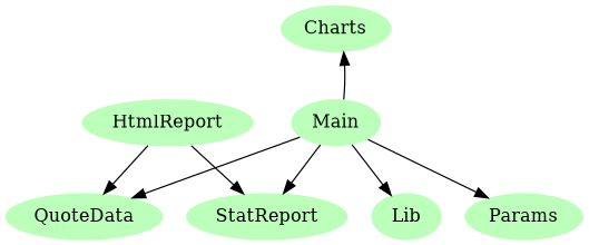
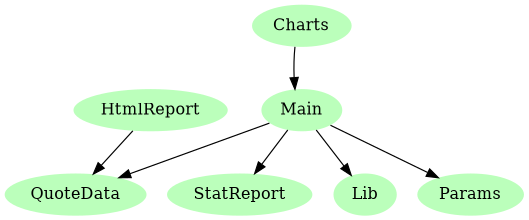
  digraph {
    node [fillcolor="#bbffbb" penwidth=0 style=filled]
    n1 [label=Charts]
    n2 [label=QuoteData]
    n3 [label=HtmlReport]
    n4 [label=StatReport]
    n5 [label=Lib]
    n6 [label=Params]
    n7 [label=Main]
    n3 -> n2
-   n3 -> n4
-   n7 -> n1
+   n1 -> n7
    n7 -> n2
    n7 -> n4
    n7 -> n5
    n7 -> n6
  }
